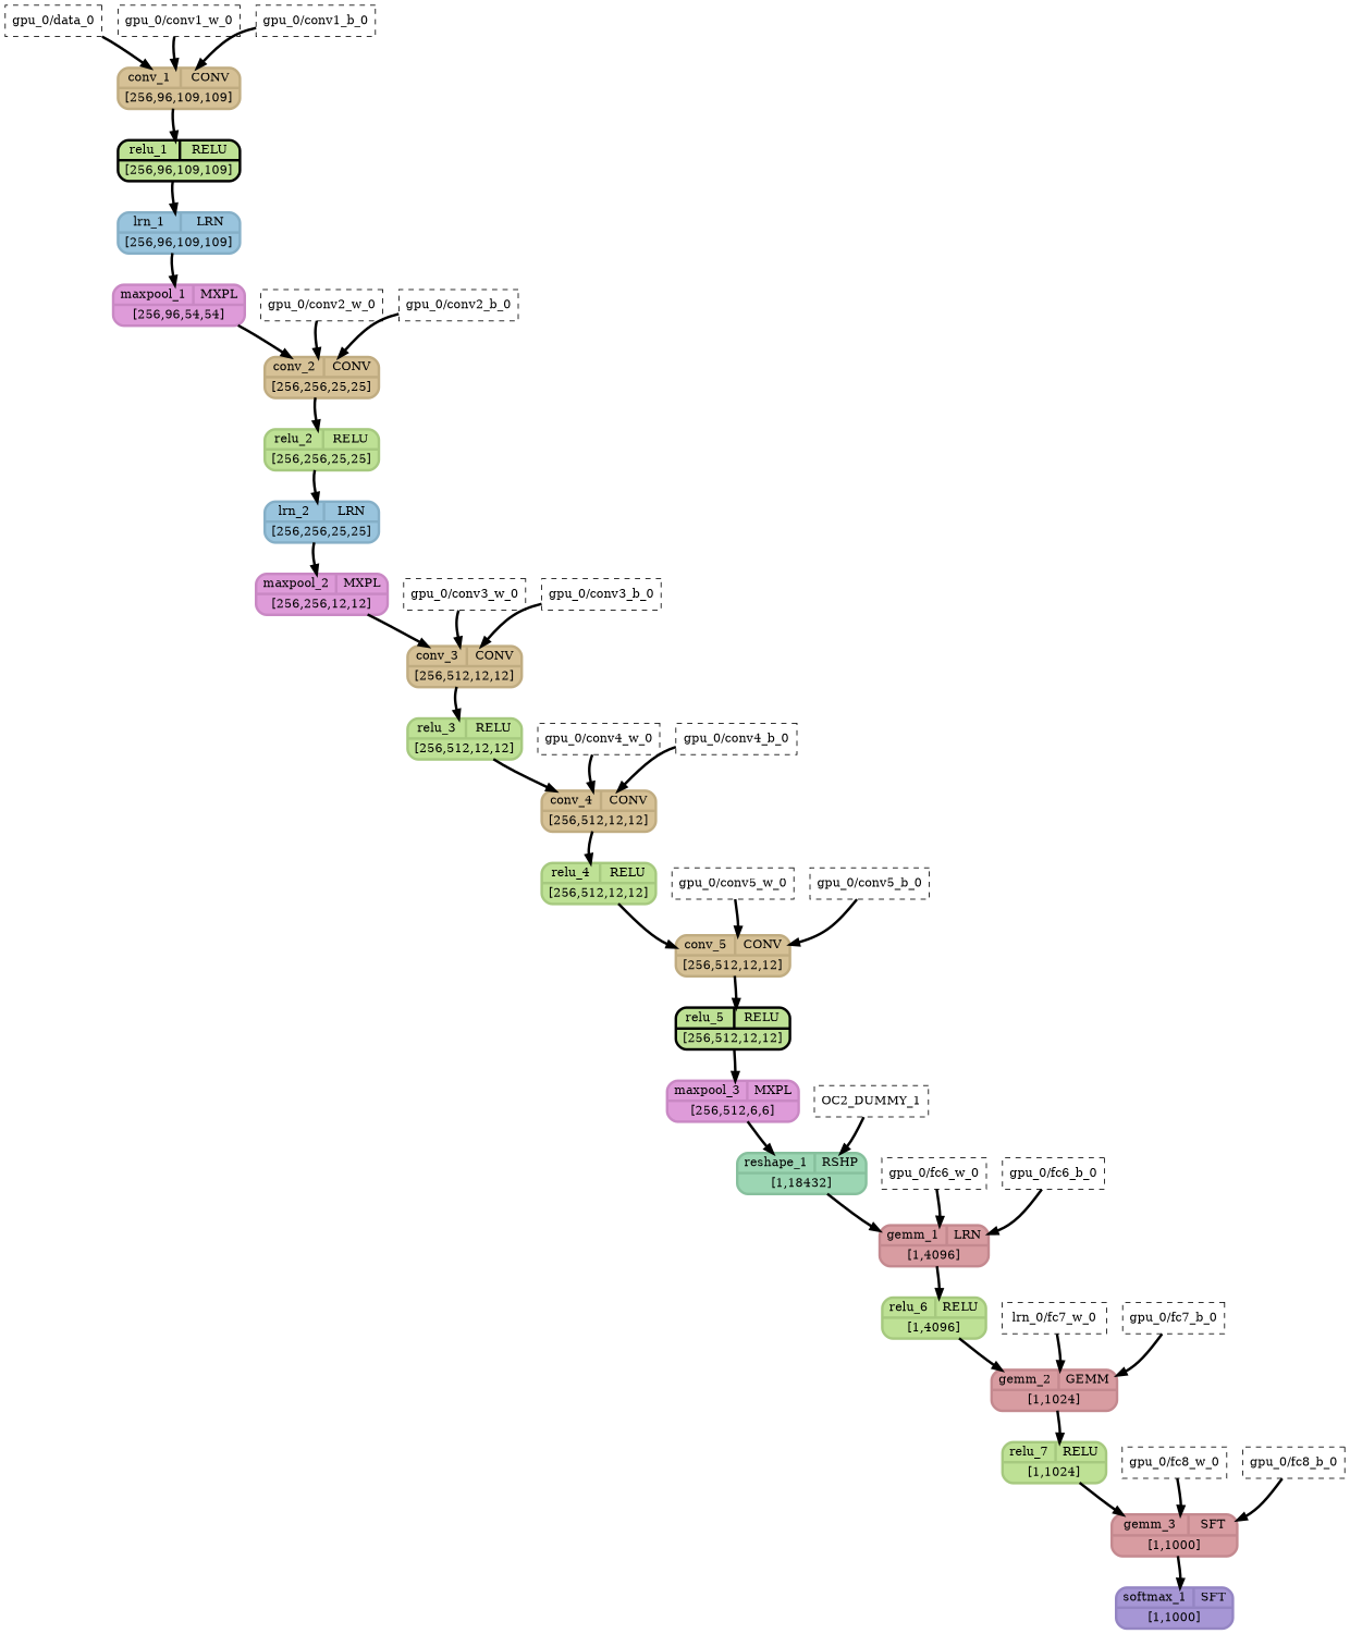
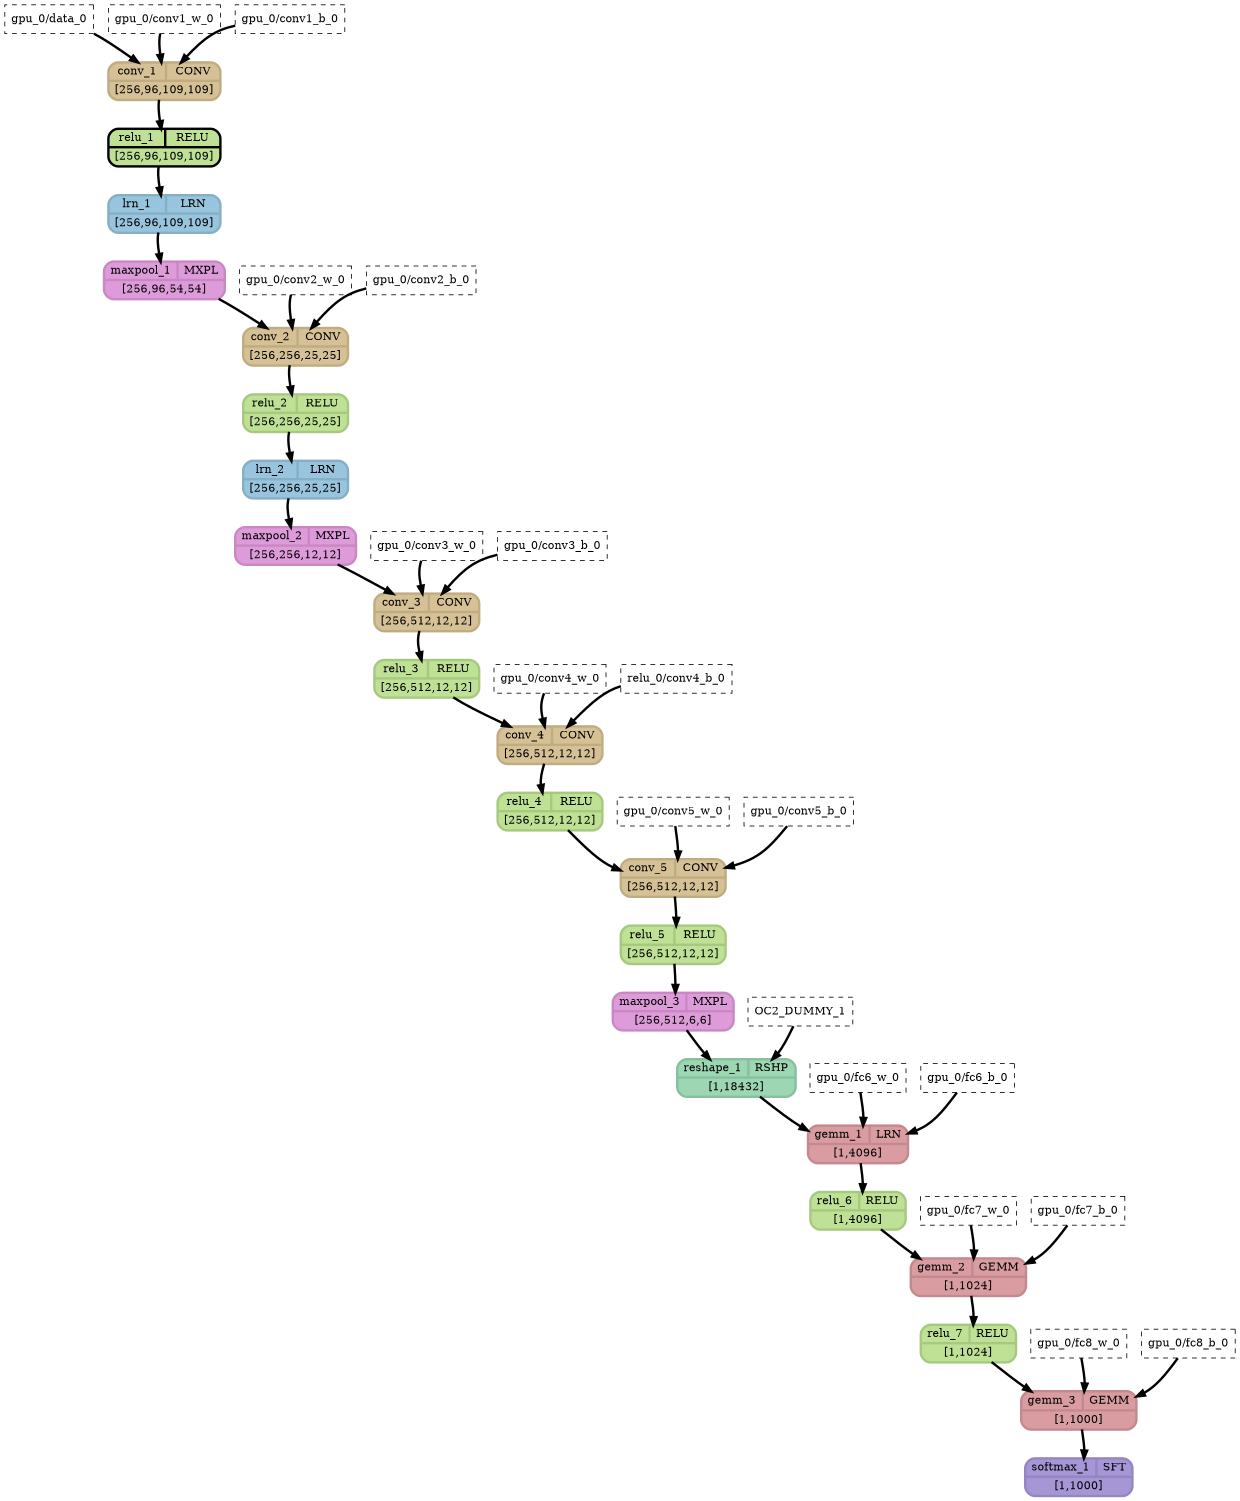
  strict digraph {
    overlap_shrink=true
    rankdir=TB
    splines=curved
    node [fillcolor=white shape=Mrecord style=filled type=constant_input fontcolor="#000000" penwidth=3]
    edge [penwidth=3]
    n1 [label="gpu_0/data_0" shape=box style="filled,dashed" fontcolor="" penwidth=""]
    n2 [color="#c0ac81" fillcolor="#d6c196" inputs="gpu_0/data_0;gpu_0/conv1_w_0;gpu_0/conv1_b_0" label="{ {conv_1  | CONV} | [256,96,109,109] }" outputs="gpu_0/conv1_1" type=Conv]
    n3 [color=black fillcolor="#bee195" inputs="gpu_0/conv1_1" label="{ {relu_1  | RELU} | [256,96,109,109] }" outputs="gpu_0/conv1_2" type=Relu]
    n4 [label="gpu_0/conv1_w_0" shape=box style="filled,dashed" fontcolor="" penwidth=""]
    n5 [label="gpu_0/conv1_b_0" shape=box style="filled,dashed" fontcolor="" penwidth=""]
    n6 [color="#85afc7" fillcolor="#99c4dd" inputs="gpu_0/conv1_2" label="{ {lrn_1  | LRN} | [256,96,109,109] }" outputs="gpu_0/norm1_1" type=LRN]
    n7 [color="#c988c4" fillcolor="#de9bd9" inputs="gpu_0/norm1_1" label="{ {maxpool_1  | MXPL} | [256,96,54,54] }" outputs="gpu_0/pool1_1" type=MaxPool]
    n8 [color="#c0ac81" fillcolor="#d6c196" inputs="gpu_0/pool1_1;gpu_0/conv2_w_0;gpu_0/conv2_b_0" label="{ {conv_2  | CONV} | [256,256,25,25] }" outputs="gpu_0/conv2_1" type=Conv]
    n9 [color="#a6c97f" fillcolor="#bee195" inputs="gpu_0/conv2_1" label="{ {relu_2  | RELU} | [256,256,25,25] }" outputs="gpu_0/conv2_2" type=Relu]
    n10 [label="gpu_0/conv2_w_0" shape=box style="filled,dashed" fontcolor="" penwidth=""]
    n11 [label="gpu_0/conv2_b_0" shape=box style="filled,dashed" fontcolor="" penwidth=""]
    n12 [color="#85afc7" fillcolor="#99c4dd" inputs="gpu_0/conv2_2" label="{ {lrn_2  | LRN} | [256,256,25,25] }" outputs="gpu_0/norm2_1" type=LRN]
    n13 [color="#c988c4" fillcolor="#de9bd9" inputs="gpu_0/norm2_1" label="{ {maxpool_2  | MXPL} | [256,256,12,12] }" outputs="gpu_0/pool2_1" type=MaxPool]
    n14 [color="#c0ac81" fillcolor="#d6c196" inputs="gpu_0/pool2_1;gpu_0/conv3_w_0;gpu_0/conv3_b_0" label="{ {conv_3  | CONV} | [256,512,12,12] }" outputs="gpu_0/conv3_1" type=Conv]
    n15 [color="#a6c97f" fillcolor="#bee195" inputs="gpu_0/conv3_1" label="{ {relu_3  | RELU} | [256,512,12,12] }" outputs="gpu_0/conv3_2" type=Relu]
    n16 [label="gpu_0/conv3_w_0" shape=box style="filled,dashed" fontcolor="" penwidth=""]
    n17 [label="gpu_0/conv3_b_0" shape=box style="filled,dashed" fontcolor="" penwidth=""]
    n18 [color="#c0ac81" fillcolor="#d6c196" inputs="gpu_0/conv3_2;gpu_0/conv4_w_0;gpu_0/conv4_b_0" label="{ {conv_4  | CONV} | [256,512,12,12] }" outputs="gpu_0/conv4_1" type=Conv]
    n19 [color="#a6c97f" fillcolor="#bee195" inputs="gpu_0/conv4_1" label="{ {relu_4  | RELU} | [256,512,12,12] }" outputs="gpu_0/conv4_2" type=Relu]
    n20 [label="gpu_0/conv4_w_0" shape=box style="filled,dashed" fontcolor="" penwidth=""]
-   n21 [label="gpu_0/conv4_b_0" shape=box style="filled,dashed" fontcolor="" penwidth=""]
+   n21 [label="relu_0/conv4_b_0" shape=box style="filled,dashed" fontcolor="" penwidth=""]
    n22 [color="#c0ac81" fillcolor="#d6c196" inputs="gpu_0/conv4_2;gpu_0/conv5_w_0;gpu_0/conv5_b_0" label="{ {conv_5  | CONV} | [256,512,12,12] }" outputs="gpu_0/conv5_1" type=Conv]
-   n23 [color=black fillcolor="#bee195" inputs="gpu_0/conv5_1" label="{ {relu_5  | RELU} | [256,512,12,12] }" outputs="gpu_0/conv5_2" type=Relu]
+   n23 [color="#a6c97f" fillcolor="#bee195" inputs="gpu_0/conv5_1" label="{ {relu_5  | RELU} | [256,512,12,12] }" outputs="gpu_0/conv5_2" type=Relu]
    n24 [label="gpu_0/conv5_w_0" shape=box style="filled,dashed" fontcolor="" penwidth=""]
    n25 [label="gpu_0/conv5_b_0" shape=box style="filled,dashed" fontcolor="" penwidth=""]
    n26 [color="#c988c4" fillcolor="#de9bd9" inputs="gpu_0/conv5_2" label="{ {maxpool_3  | MXPL} | [256,512,6,6] }" outputs="gpu_0/pool5_1" type=MaxPool]
    n27 [color="#87c09d" fillcolor="#9cd6b3" inputs="gpu_0/pool5_1;OC2_DUMMY_1" label="{ {reshape_1  | RSHP} | [1,18432] }" outputs=OC2_DUMMY_0 type=Reshape]
    n28 [color="#c4898f" fillcolor="#d89ca1" inputs="OC2_DUMMY_0;gpu_0/fc6_w_0;gpu_0/fc6_b_0" label="{ {gemm_1  | LRN} | [1,4096] }" outputs="gpu_0/fc6_1" type=Gemm]
    n29 [label=OC2_DUMMY_1 shape=box style="filled,dashed" fontcolor="" penwidth=""]
    n30 [color="#a6c97f" fillcolor="#bee195" inputs="gpu_0/fc6_1" label="{ {relu_6  | RELU} | [1,4096] }" outputs="gpu_0/fc6_2" type=Relu]
    n31 [label="gpu_0/fc6_w_0" shape=box style="filled,dashed" fontcolor="" penwidth=""]
    n32 [label="gpu_0/fc6_b_0" shape=box style="filled,dashed" fontcolor="" penwidth=""]
    n33 [color="#c4898f" fillcolor="#d89ca1" inputs="gpu_0/fc6_2;gpu_0/fc7_w_0;gpu_0/fc7_b_0" label="{ {gemm_2  | GEMM} | [1,1024] }" outputs="gpu_0/fc7_1" type=Gemm]
    n34 [color="#a6c97f" fillcolor="#bee195" inputs="gpu_0/fc7_1" label="{ {relu_7  | RELU} | [1,1024] }" outputs="gpu_0/fc7_2" type=Relu]
-   n35 [label="lrn_0/fc7_w_0" shape=box style="filled,dashed" fontcolor="" penwidth=""]
+   n35 [label="gpu_0/fc7_w_0" shape=box style="filled,dashed" fontcolor="" penwidth=""]
    n36 [label="gpu_0/fc7_b_0" shape=box style="filled,dashed" fontcolor="" penwidth=""]
-   n37 [color="#c4898f" fillcolor="#d89ca1" inputs="gpu_0/fc7_2;gpu_0/fc8_w_0;gpu_0/fc8_b_0" label="{ {gemm_3  | SFT} | [1,1000] }" outputs="gpu_0/pred_1" type=Gemm]
+   n37 [color="#c4898f" fillcolor="#d89ca1" inputs="gpu_0/fc7_2;gpu_0/fc8_w_0;gpu_0/fc8_b_0" label="{ {gemm_3  | GEMM} | [1,1000] }" outputs="gpu_0/pred_1" type=Gemm]
    n38 [color="#9485c3" fillcolor="#a696d5" inputs="gpu_0/pred_1" label="{ {softmax_1  | SFT} | [1,1000] }" outputs="gpu_0/softmax_1" type=Softmax]
    n39 [label="gpu_0/fc8_w_0" shape=box style="filled,dashed" fontcolor="" penwidth=""]
    n40 [label="gpu_0/fc8_b_0" shape=box style="filled,dashed" fontcolor="" penwidth=""]
    n1 -> n2
    n2 -> n3
    n3 -> n6
    n4 -> n2
    n5 -> n2
    n6 -> n7
    n7 -> n8
    n8 -> n9
    n9 -> n12
    n10 -> n8
    n11 -> n8
    n12 -> n13
    n13 -> n14
    n14 -> n15
    n15 -> n18
    n16 -> n14
    n17 -> n14
    n18 -> n19
    n19 -> n22
    n20 -> n18
    n21 -> n18
    n22 -> n23
    n23 -> n26
    n24 -> n22
    n25 -> n22
    n26 -> n27
    n27 -> n28
    n28 -> n30
    n29 -> n27
    n30 -> n33
    n31 -> n28
    n32 -> n28
    n33 -> n34
    n34 -> n37
    n35 -> n33
    n36 -> n33
    n37 -> n38
    n39 -> n37
    n40 -> n37
  }
